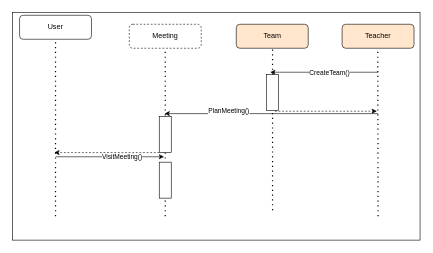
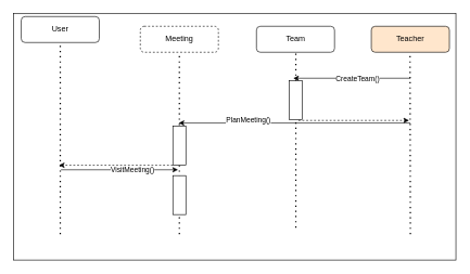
  <mxCell id="0" />
  <mxCell id="1" parent="0" />
  <mxCell id="2" value="" style="rounded=0;whiteSpace=wrap;html=1;fillColor=none;" vertex="1" parent="1"><mxGeometry x="20" y="20" width="680" height="380" as="geometry" /></mxCell>
  <mxCell id="3" value="Meeting" style="rounded=1;whiteSpace=wrap;html=1;dashed=1;" vertex="1" parent="1"><mxGeometry x="215" y="40" width="120" height="40" as="geometry" /></mxCell>
  <mxCell id="4" value="Teacher" style="rounded=1;whiteSpace=wrap;html=1;fillColor=#ffe6cc;" vertex="1" parent="1"><mxGeometry x="570" y="40" width="120" height="40" as="geometry" /></mxCell>
- <mxCell id="5" value="Team" style="rounded=1;whiteSpace=wrap;html=1;fillColor=#ffe6cc;" vertex="1" parent="1"><mxGeometry x="393.5" y="40" width="120" height="40" as="geometry" /></mxCell>
+ <mxCell id="5" value="Team" style="rounded=1;whiteSpace=wrap;html=1;" vertex="1" parent="1"><mxGeometry x="393.5" y="40" width="120" height="40" as="geometry" /></mxCell>
  <mxCell id="6" value="" style="endArrow=none;dashed=1;html=1;dashPattern=1 3;strokeWidth=2;rounded=0;" edge="1" parent="1" target="3"><mxGeometry width="50" height="50" relative="1" as="geometry"><mxPoint x="275" y="360" as="sourcePoint" /><mxPoint x="485" y="300" as="targetPoint" /></mxGeometry></mxCell>
  <mxCell id="7" value="" style="endArrow=none;dashed=1;html=1;dashPattern=1 3;strokeWidth=2;rounded=0;" edge="1" parent="1" source="11"><mxGeometry width="50" height="50" relative="1" as="geometry"><mxPoint x="454" y="480" as="sourcePoint" /><mxPoint x="454" y="80" as="targetPoint" /></mxGeometry></mxCell>
  <mxCell id="8" value="" style="endArrow=none;dashed=1;html=1;dashPattern=1 3;strokeWidth=2;rounded=0;" edge="1" parent="1"><mxGeometry width="50" height="50" relative="1" as="geometry"><mxPoint x="630" y="360" as="sourcePoint" /><mxPoint x="629.5" y="80" as="targetPoint" /></mxGeometry></mxCell>
  <mxCell id="9" value="" style="endArrow=classic;html=1;rounded=0;" edge="1" parent="1"><mxGeometry width="50" height="50" relative="1" as="geometry"><mxPoint x="630" y="120" as="sourcePoint" /><mxPoint x="450" y="120" as="targetPoint" /></mxGeometry></mxCell>
  <mxCell id="10" value="CreateTeam()" style="edgeLabel;html=1;align=center;verticalAlign=middle;resizable=0;points=[];" vertex="1" connectable="0" parent="9"><mxGeometry x="-0.089" relative="1" as="geometry"><mxPoint as="offset" /></mxGeometry></mxCell>
  <mxCell id="11" value="" style="rounded=0;whiteSpace=wrap;html=1;" vertex="1" parent="1"><mxGeometry x="444" y="124" width="20" height="60" as="geometry" /></mxCell>
  <mxCell id="12" value="" style="endArrow=classic;html=1;rounded=0;" edge="1" parent="1"><mxGeometry width="50" height="50" relative="1" as="geometry"><mxPoint x="630" y="189" as="sourcePoint" /><mxPoint x="274" y="189" as="targetPoint" /></mxGeometry></mxCell>
  <mxCell id="13" value="PlanMeeting()" style="edgeLabel;html=1;align=center;verticalAlign=middle;resizable=0;points=[];" vertex="1" connectable="0" parent="12"><mxGeometry x="-0.089" relative="1" as="geometry"><mxPoint x="-88" y="-5" as="offset" /></mxGeometry></mxCell>
  <mxCell id="14" value="" style="rounded=0;whiteSpace=wrap;html=1;" vertex="1" parent="1"><mxGeometry x="265" y="194" width="20" height="60" as="geometry" /></mxCell>
  <mxCell id="15" value="" style="endArrow=classic;html=1;rounded=0;" edge="1" parent="1"><mxGeometry width="50" height="50" relative="1" as="geometry"><mxPoint x="93" y="261" as="sourcePoint" /><mxPoint x="273" y="261" as="targetPoint" /></mxGeometry></mxCell>
  <mxCell id="16" value="VisitMeeting()" style="edgeLabel;html=1;align=center;verticalAlign=middle;resizable=0;points=[];" vertex="1" connectable="0" parent="15"><mxGeometry x="0.211" y="1" relative="1" as="geometry"><mxPoint as="offset" /></mxGeometry></mxCell>
  <mxCell id="17" value="" style="rounded=0;whiteSpace=wrap;html=1;" vertex="1" parent="1"><mxGeometry x="265" y="270" width="20" height="60" as="geometry" /></mxCell>
  <mxCell id="18" value="User" style="rounded=1;whiteSpace=wrap;html=1;" vertex="1" parent="1"><mxGeometry x="32" y="25" width="120" height="40" as="geometry" /></mxCell>
  <mxCell id="19" value="" style="endArrow=none;dashed=1;html=1;dashPattern=1 3;strokeWidth=2;rounded=0;" edge="1" parent="1" target="18"><mxGeometry width="50" height="50" relative="1" as="geometry"><mxPoint x="92" y="360" as="sourcePoint" /><mxPoint x="302" y="300" as="targetPoint" /></mxGeometry></mxCell>
  <mxCell id="20" value="" style="endArrow=none;dashed=1;html=1;dashPattern=1 3;strokeWidth=2;rounded=0;entryX=0.5;entryY=1;entryDx=0;entryDy=0;" edge="1" parent="1" target="11"><mxGeometry width="50" height="50" relative="1" as="geometry"><mxPoint x="454" y="350" as="sourcePoint" /><mxPoint x="460" y="190" as="targetPoint" /></mxGeometry></mxCell>
  <mxCell id="21" value="" style="endArrow=classic;html=1;rounded=0;dashed=1;" edge="1" parent="1"><mxGeometry width="50" height="50" relative="1" as="geometry"><mxPoint x="458" y="185" as="sourcePoint" /><mxPoint x="628" y="185" as="targetPoint" /></mxGeometry></mxCell>
  <mxCell id="22" value="" style="endArrow=classic;html=1;rounded=0;exitX=0;exitY=1;exitDx=0;exitDy=0;dashed=1;" edge="1" parent="1" source="14"><mxGeometry width="50" height="50" relative="1" as="geometry"><mxPoint x="430" y="350" as="sourcePoint" /><mxPoint x="90" y="254" as="targetPoint" /></mxGeometry></mxCell>
